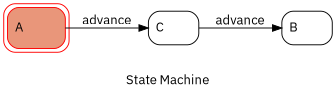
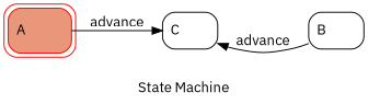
  strict digraph {
    color=black
    fillcolor=white
    fontname="IBM Plex Sans"
    label="State Machine"
    rankdir=LR
    style=solid
    node [color=black fillcolor=white fontname="IBM Plex Sans" peripheries=1 shape=rectangle style="rounded, filled"]
    edge [color=black fontname="IBM Plex Sans"]
    n1 [color=red fillcolor=darksalmon label="A\l" peripheries=2]
    n2 [label="C\l"]
    n3 [label="B\l"]
    n1 -> n2 [label=advance]
-   n2 -> n3 [label=advance]
+   n3 -> n2 [label=advance]
  }
